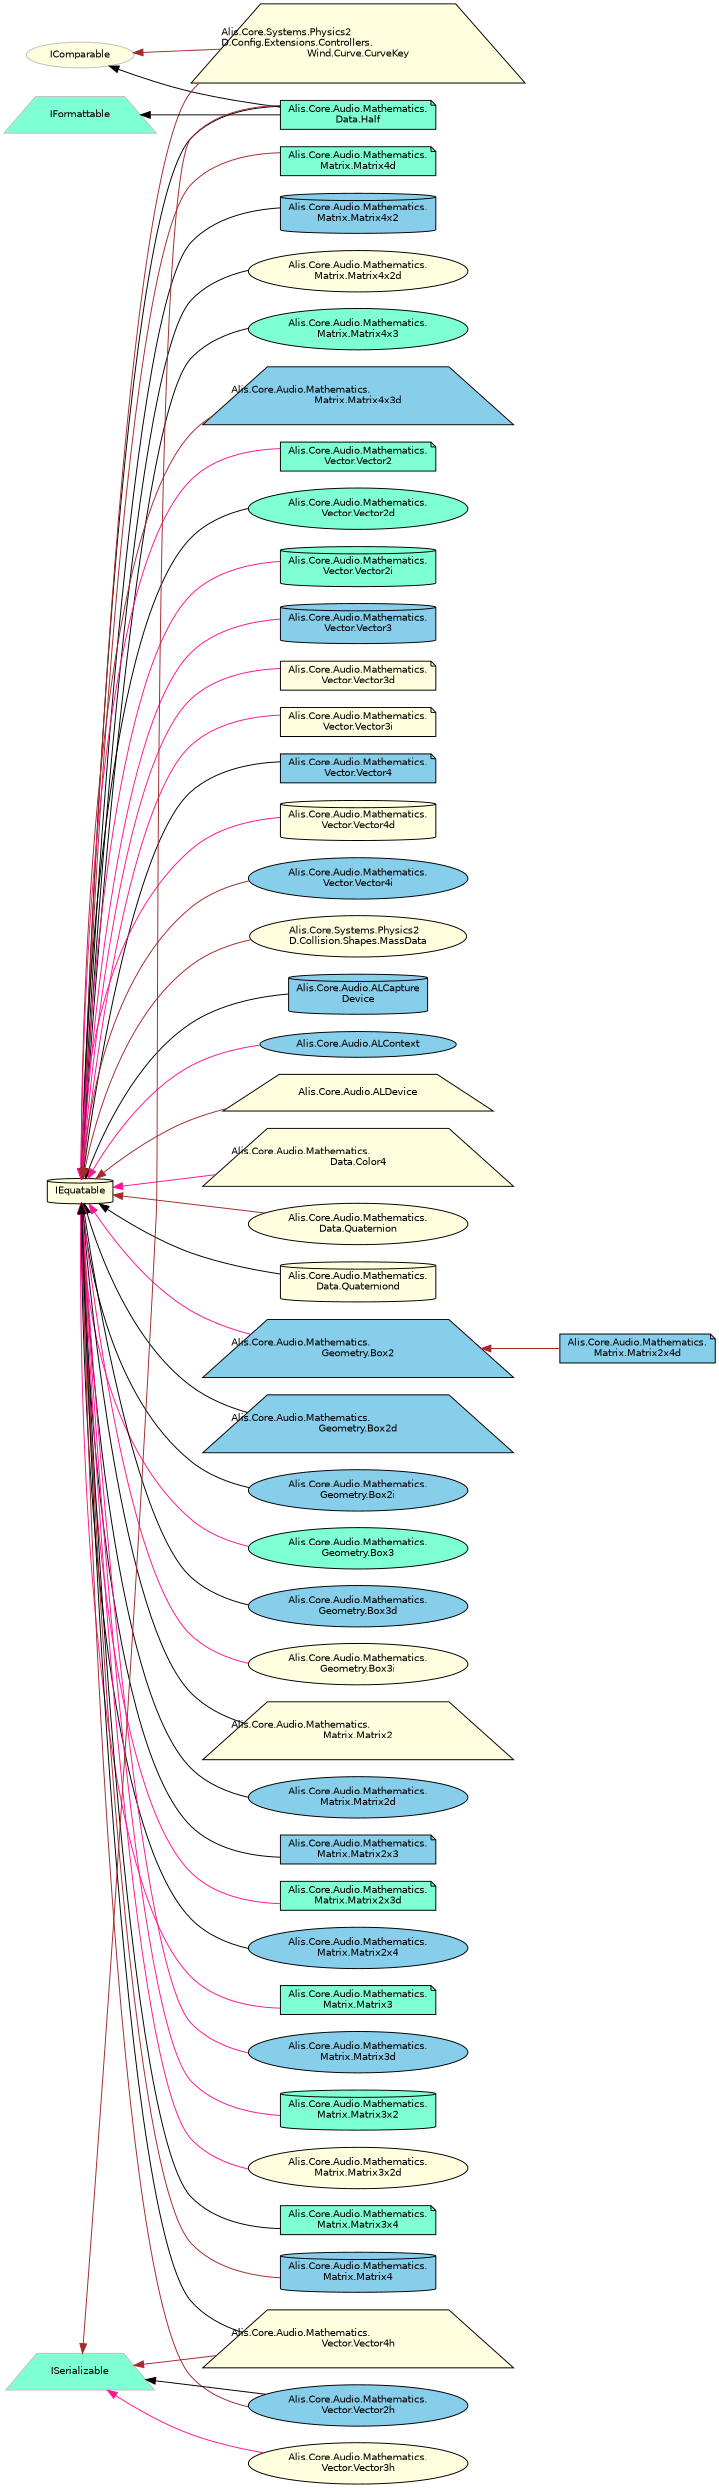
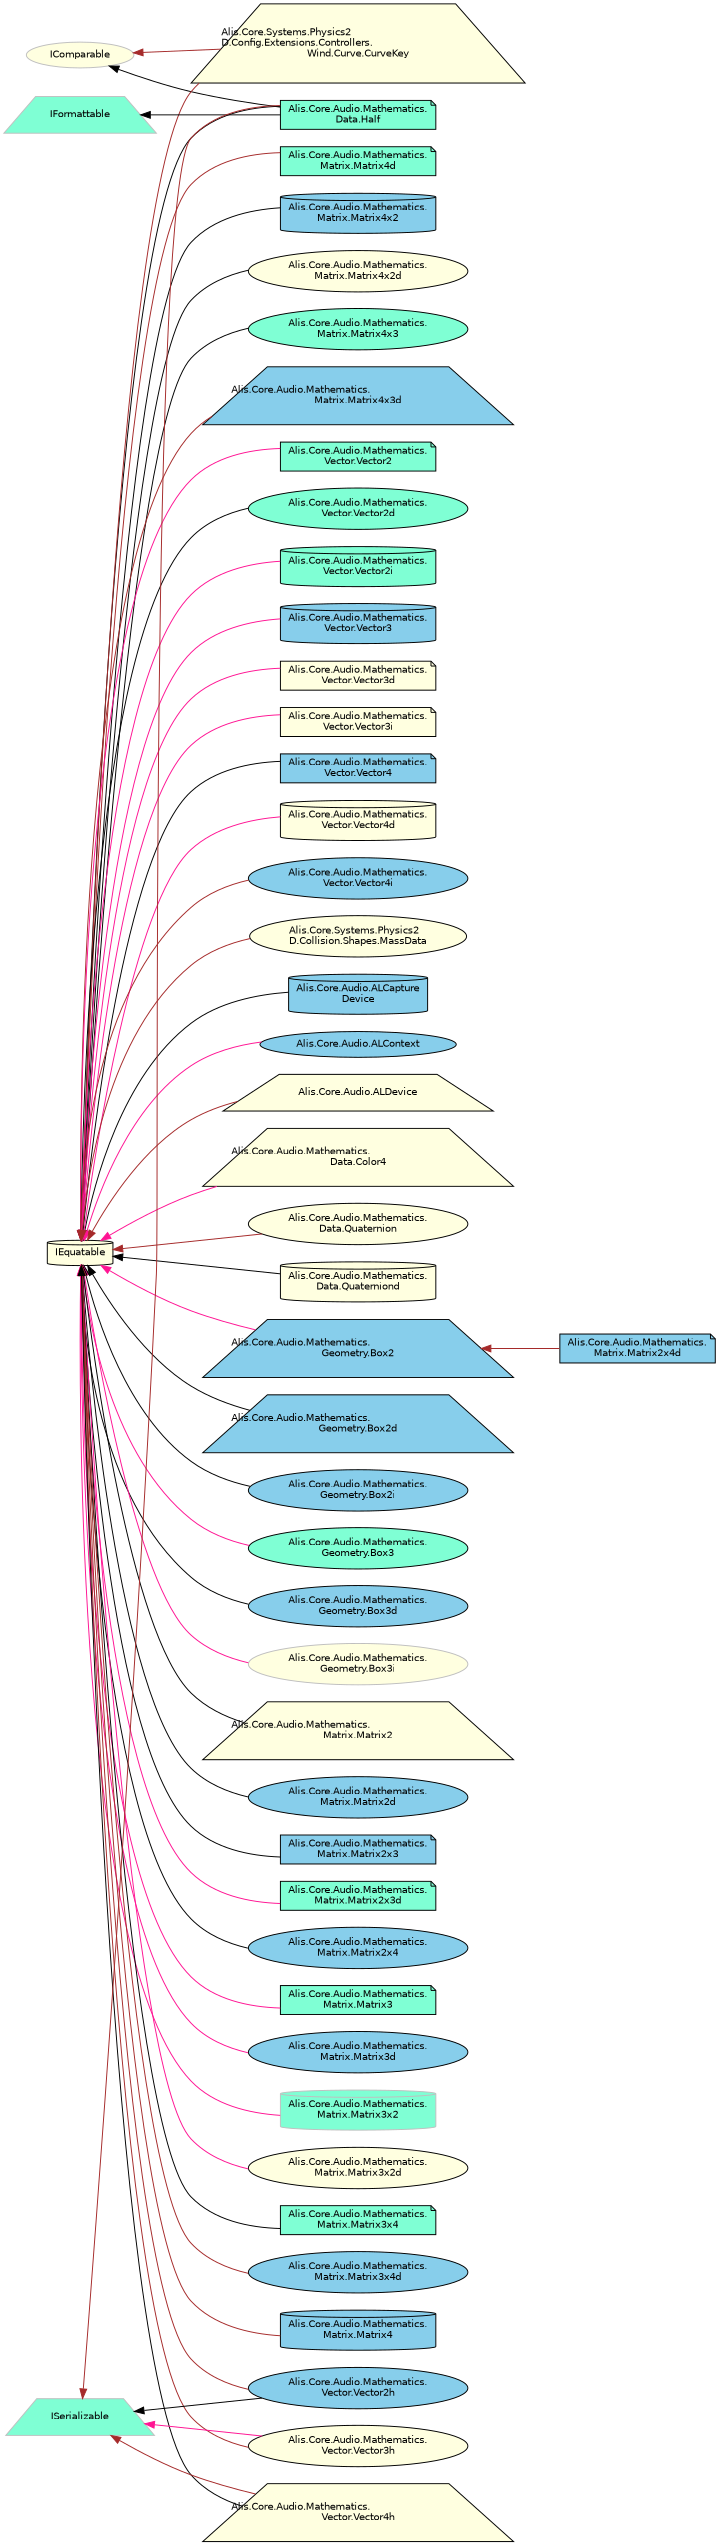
  digraph {
    rankdir=LR
    node [color=black fillcolor=skyblue fontname=Helvetica fontsize=10 shape=ellipse style=filled]
    edge [color=black dir=back fontname=Helvetica fontsize=10 labelfontname=Helvetica labelfontsize=10 style=solid]
    n1 [color=grey75 fillcolor=lightyellow height=0.2 label=IComparable width=0.4]
    n2 [fillcolor=aquamarine height=0.2 label="Alis.Core.Audio.Mathematics.\lData.Half" shape=note width=0.4]
    n3 [fillcolor=lightyellow height=0.2 label="Alis.Core.Systems.Physics2\lD.Config.Extensions.Controllers.\lWind.Curve.CurveKey" shape=trapezium width=0.4]
    n4 [fillcolor=lightyellow height=0.2 label=IEquatable shape=cylinder width=0.4]
    n5 [height=0.2 label="Alis.Core.Audio.ALCapture\lDevice" shape=cylinder width=0.4]
    n6 [height=0.2 label="Alis.Core.Audio.ALContext" width=0.4]
    n7 [fillcolor=lightyellow height=0.2 label="Alis.Core.Audio.ALDevice" shape=trapezium width=0.4]
    n8 [fillcolor=lightyellow height=0.2 label="Alis.Core.Audio.Mathematics.\lData.Color4" shape=trapezium width=0.4]
    n9 [fillcolor=lightyellow height=0.2 label="Alis.Core.Audio.Mathematics.\lData.Quaternion" width=0.4]
    n10 [fillcolor=lightyellow height=0.2 label="Alis.Core.Audio.Mathematics.\lData.Quaterniond" shape=cylinder width=0.4]
    n11 [height=0.2 label="Alis.Core.Audio.Mathematics.\lGeometry.Box2" shape=trapezium width=0.4]
    n12 [height=0.2 label="Alis.Core.Audio.Mathematics.\lGeometry.Box2d" shape=trapezium width=0.4]
    n13 [height=0.2 label="Alis.Core.Audio.Mathematics.\lGeometry.Box2i" width=0.4]
    n14 [fillcolor=aquamarine height=0.2 label="Alis.Core.Audio.Mathematics.\lGeometry.Box3" width=0.4]
    n15 [height=0.2 label="Alis.Core.Audio.Mathematics.\lGeometry.Box3d" width=0.4]
-   n16 [fillcolor=lightyellow height=0.2 label="Alis.Core.Audio.Mathematics.\lGeometry.Box3i" width=0.4]
+   n16 [color=grey75 fillcolor=lightyellow height=0.2 label="Alis.Core.Audio.Mathematics.\lGeometry.Box3i" width=0.4]
    n17 [fillcolor=lightyellow height=0.2 label="Alis.Core.Audio.Mathematics.\lMatrix.Matrix2" shape=trapezium width=0.4]
    n18 [height=0.2 label="Alis.Core.Audio.Mathematics.\lMatrix.Matrix2d" width=0.4]
    n19 [height=0.2 label="Alis.Core.Audio.Mathematics.\lMatrix.Matrix2x3" shape=note width=0.4]
    n20 [fillcolor=aquamarine height=0.2 label="Alis.Core.Audio.Mathematics.\lMatrix.Matrix2x3d" shape=note width=0.4]
    n21 [height=0.2 label="Alis.Core.Audio.Mathematics.\lMatrix.Matrix2x4" width=0.4]
    n22 [fillcolor=aquamarine height=0.2 label="Alis.Core.Audio.Mathematics.\lMatrix.Matrix3" shape=note width=0.4]
    n23 [height=0.2 label="Alis.Core.Audio.Mathematics.\lMatrix.Matrix3d" width=0.4]
-   n24 [fillcolor=aquamarine height=0.2 label="Alis.Core.Audio.Mathematics.\lMatrix.Matrix3x2" shape=cylinder width=0.4]
+   n24 [color=grey75 fillcolor=aquamarine height=0.2 label="Alis.Core.Audio.Mathematics.\lMatrix.Matrix3x2" shape=cylinder width=0.4]
    n25 [fillcolor=lightyellow height=0.2 label="Alis.Core.Audio.Mathematics.\lMatrix.Matrix3x2d" width=0.4]
    n26 [fillcolor=aquamarine height=0.2 label="Alis.Core.Audio.Mathematics.\lMatrix.Matrix3x4" shape=note width=0.4]
+   n27 [height=0.2 label="Alis.Core.Audio.Mathematics.\lMatrix.Matrix3x4d" width=0.4]
    n28 [height=0.2 label="Alis.Core.Audio.Mathematics.\lMatrix.Matrix4" shape=cylinder width=0.4]
    n29 [fillcolor=aquamarine height=0.2 label="Alis.Core.Audio.Mathematics.\lMatrix.Matrix4d" shape=note width=0.4]
    n30 [height=0.2 label="Alis.Core.Audio.Mathematics.\lMatrix.Matrix4x2" shape=cylinder width=0.4]
    n31 [fillcolor=lightyellow height=0.2 label="Alis.Core.Audio.Mathematics.\lMatrix.Matrix4x2d" width=0.4]
    n32 [fillcolor=aquamarine height=0.2 label="Alis.Core.Audio.Mathematics.\lMatrix.Matrix4x3" width=0.4]
    n33 [height=0.2 label="Alis.Core.Audio.Mathematics.\lMatrix.Matrix4x3d" shape=trapezium width=0.4]
    n34 [fillcolor=aquamarine height=0.2 label="Alis.Core.Audio.Mathematics.\lVector.Vector2" shape=note width=0.4]
    n35 [fillcolor=aquamarine height=0.2 label="Alis.Core.Audio.Mathematics.\lVector.Vector2d" width=0.4]
    n36 [height=0.2 label="Alis.Core.Audio.Mathematics.\lVector.Vector2h" width=0.4]
    n37 [fillcolor=aquamarine height=0.2 label="Alis.Core.Audio.Mathematics.\lVector.Vector2i" shape=cylinder width=0.4]
    n38 [height=0.2 label="Alis.Core.Audio.Mathematics.\lVector.Vector3" shape=cylinder width=0.4]
    n39 [fillcolor=lightyellow height=0.2 label="Alis.Core.Audio.Mathematics.\lVector.Vector3d" shape=note width=0.4]
    n40 [fillcolor=lightyellow height=0.2 label="Alis.Core.Audio.Mathematics.\lVector.Vector3h" width=0.4]
    n41 [fillcolor=lightyellow height=0.2 label="Alis.Core.Audio.Mathematics.\lVector.Vector3i" shape=note width=0.4]
    n42 [height=0.2 label="Alis.Core.Audio.Mathematics.\lVector.Vector4" shape=note width=0.4]
    n43 [fillcolor=lightyellow height=0.2 label="Alis.Core.Audio.Mathematics.\lVector.Vector4d" shape=cylinder width=0.4]
    n44 [fillcolor=lightyellow height=0.2 label="Alis.Core.Audio.Mathematics.\lVector.Vector4h" shape=trapezium width=0.4]
    n45 [height=0.2 label="Alis.Core.Audio.Mathematics.\lVector.Vector4i" width=0.4]
    n46 [fillcolor=lightyellow height=0.2 label="Alis.Core.Systems.Physics2\lD.Collision.Shapes.MassData" width=0.4]
    n47 [height=0.2 label="Alis.Core.Audio.Mathematics.\lMatrix.Matrix2x4d" shape=note width=0.4]
    n48 [color=grey75 fillcolor=aquamarine height=0.2 label=IFormattable shape=trapezium width=0.4]
    n49 [color=grey75 fillcolor=aquamarine height=0.2 label=ISerializable shape=trapezium width=0.4]
    n1 -> n2
    n1 -> n3 [color=brown]
    n4 -> n2
    n4 -> n3 [color=brown]
    n4 -> n5
    n4 -> n6 [color=deeppink]
    n4 -> n7 [color=brown]
    n4 -> n8 [color=deeppink]
    n4 -> n9 [color=brown]
    n4 -> n10
    n4 -> n11 [color=deeppink]
    n4 -> n12
    n4 -> n13
    n4 -> n14 [color=deeppink]
    n4 -> n15
    n4 -> n16 [color=deeppink]
    n4 -> n17
    n4 -> n18
    n4 -> n19
    n4 -> n20 [color=deeppink]
    n4 -> n21
    n4 -> n22 [color=deeppink]
    n4 -> n23 [color=deeppink]
    n4 -> n24 [color=deeppink]
    n4 -> n25 [color=deeppink]
    n4 -> n26
+   n4 -> n27 [color=brown]
    n4 -> n28 [color=brown]
    n4 -> n29 [color=brown]
    n4 -> n30
    n4 -> n31
    n4 -> n32
    n4 -> n33 [color=brown]
    n4 -> n34 [color=deeppink]
    n4 -> n35
    n4 -> n36 [color=brown]
    n4 -> n37 [color=deeppink]
    n4 -> n38 [color=deeppink]
    n4 -> n39 [color=deeppink]
+   n4 -> n40 [color=brown]
    n4 -> n41 [color=deeppink]
    n4 -> n42
    n4 -> n43 [color=deeppink]
    n4 -> n44
    n4 -> n45 [color=brown]
    n4 -> n46 [color=brown]
    n11 -> n47 [color=brown]
    n48 -> n2
    n49 -> n2 [color=brown]
    n49 -> n36
    n49 -> n40 [color=deeppink]
    n49 -> n44 [color=brown]
  }
